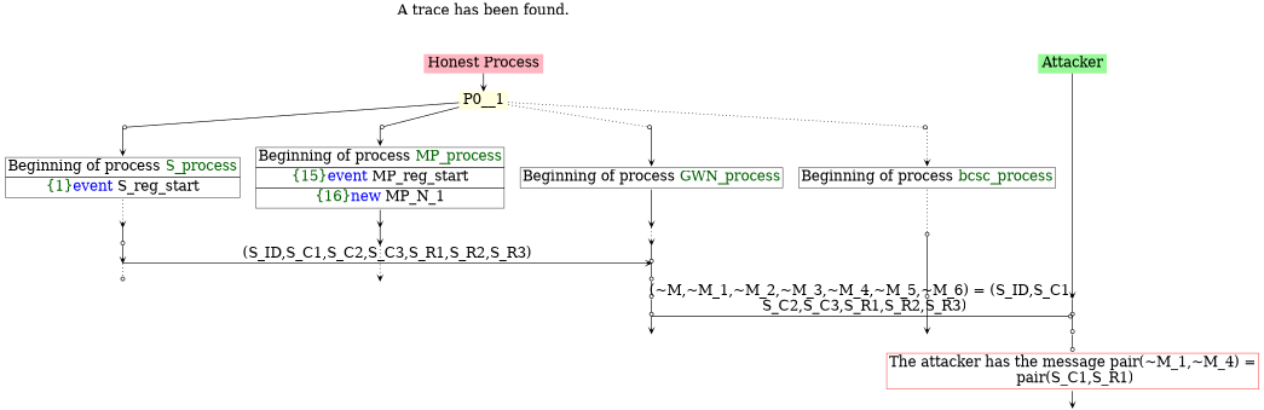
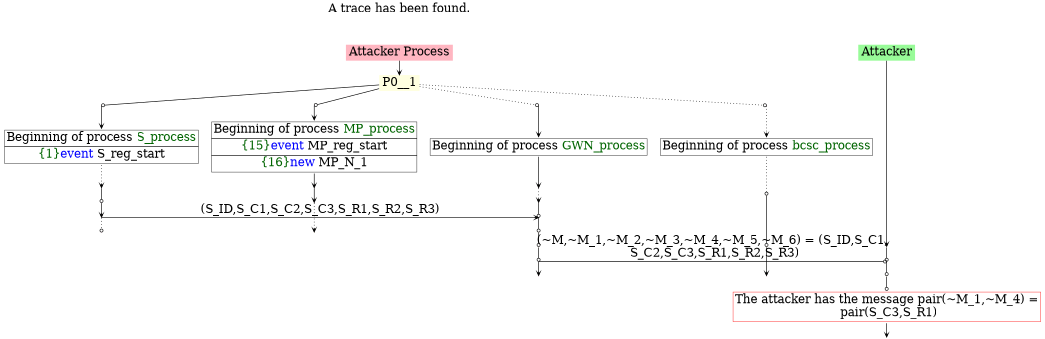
  digraph {
    fontname="DejaVu Serif"
    ordering=out
    node [color=darkorange fillcolor=palegreen fontname="DejaVu Serif" fontsize=30 shape=point style=filled]
    edge [arrowhead=vee fontname="DejaVu Serif" fontsize=30 penwidth=1.6 style=bold weight=100]
-   n1 [fillcolor=lightpink height=0 label="Honest Process" shape=plaintext width=0]
+   n1 [fillcolor=lightpink height=0 label="Attacker Process" shape=plaintext width=0]
    n2 [height=0 label=Attacker shape=plaintext width=0]
    P0_3__1 [color=deeppink fillcolor=lightyellow height=0 width=0]
    P0_2__1 [color=deeppink height=0 width=0]
    P0_1__1 [fillcolor=lightyellow height=0 width=0]
    P0_0__1 [color=deeppink fillcolor=lightpink height=0 width=0]
    P0_3__4 [color=deeppink height=0 width=0]
    P0_2__4 [color=deeppink fillcolor=lightpink height=0 width=0]
    P0_1__4 [fillcolor=lightpink height=0 width=0]
    P0_3__5 [color=deeppink height=0 width=0]
    P0_1__5 [color=deeppink height=0 width=0]
    P0_3__6 [color=deeppink fillcolor=lightyellow height=0 width=0]
    P0_2__5 [height=0 width=0]
    P0_1__6 [height=0 width=0]
    P0_1__7 [height=0 width=0]
    P0_0__4 [fillcolor=lightpink height=0 width=0]
    P__1 [fillcolor=lightpink height=0 width=0]
    P0_1__8 [color=deeppink height=0 width=0]
    P__2 [height=0 width=0]
    P0_1__9 [color=deeppink fillcolor=lightyellow height=0 width=0]
    P0_0__5 [color=deeppink height=0 width=0]
    P__3 [fillcolor=lightyellow height=0 width=0]
    P0__1 [fillcolor=lightyellow fixedsize=false height=0 shape=none width=0]
    n24 [height=0 label=<<TABLE BORDER="0" CELLBORDER="1" CELLSPACING="0" CELLPADDING="4"> <TR><TD>Beginning of process <FONT COLOR="darkgreen">S_process</FONT></TD></TR><TR><TD><FONT COLOR="darkgreen">{1}</FONT><FONT COLOR="blue">event</FONT> S_reg_start</TD></TR></TABLE>> shape=plaintext width=0 color="" fillcolor="" style=""]
    n25 [height=0 label=<<TABLE BORDER="0" CELLBORDER="1" CELLSPACING="0" CELLPADDING="4"> <TR><TD>Beginning of process <FONT COLOR="darkgreen">MP_process</FONT></TD></TR><TR><TD><FONT COLOR="darkgreen">{15}</FONT><FONT COLOR="blue">event</FONT> MP_reg_start</TD></TR><TR><TD><FONT COLOR="darkgreen">{16}</FONT><FONT COLOR="blue">new </FONT>MP_N_1</TD></TR></TABLE>> shape=plaintext width=0 color="" fillcolor="" style=""]
    n26 [height=0 label=<<TABLE BORDER="0" CELLBORDER="1" CELLSPACING="0" CELLPADDING="4"> <TR><TD>Beginning of process <FONT COLOR="darkgreen">GWN_process</FONT></TD></TR></TABLE>> shape=plaintext width=0 color="" fillcolor="" style=""]
    n27 [height=0 label=<<TABLE BORDER="0" CELLBORDER="1" CELLSPACING="0" CELLPADDING="4"> <TR><TD>Beginning of process <FONT COLOR="darkgreen">bcsc_process</FONT></TD></TR></TABLE>> shape=plaintext width=0 color="" fillcolor="" style=""]
-   n28 [color=red height=0 label=<<TABLE BORDER="0" CELLBORDER="1" CELLSPACING="0" CELLPADDING="4"> <TR><TD>The attacker has the message pair(~M_1,~M_4) =<br/> pair(S_C1,S_R1)</TD></TR></TABLE>> shape=plaintext width=0 fillcolor="" style=""]
+   n28 [color=red height=0 label=<<TABLE BORDER="0" CELLBORDER="1" CELLSPACING="0" CELLPADDING="4"> <TR><TD>The attacker has the message pair(~M_1,~M_4) =<br/> pair(S_C3,S_R1)</TD></TR></TABLE>> shape=plaintext width=0 fillcolor="" style=""]
    n29 [height=0 label=<A trace has been found.<br/> > shape=plaintext width=0 color="" fillcolor="" style=""]
    P0_3__3 [color=deeppink height=0 width=0]
    P0_2__3 [height=0 width=0]
    P0_1__3 [color=deeppink fillcolor=lightyellow height=0 width=0]
    P0_0__3 [fillcolor=lightyellow height=0 width=0]
    P__5 [height=0 width=0]
    subgraph sub_1 {
      rank=same
      n1
      n2
    }
    subgraph sub_2 {
      rank=same
      P0_3__1
      P0_2__1
      P0_1__1
      P0_0__1
    }
    subgraph sub_3 {
      rank=same
      P0_3__4
      P0_2__4
      P0_1__4
    }
    subgraph sub_4 {
      rank=same
      P0_3__5
      P0_1__5
    }
    subgraph sub_5 {
      rank=same
      P0_3__6
      P0_2__5
      P0_1__6
    }
    subgraph sub_6 {
      rank=same
      P0_1__7
      P0_0__4
      P__1
    }
    subgraph sub_7 {
      rank=same
      P0_1__8
      P__2
    }
    subgraph sub_8 {
      rank=same
      P0_1__9
      P0_0__5
      P__3
    }
    n1 -> P0__1 [style=solid]
    n2 -> P__1
    P0_3__1 -> n24
    P0_2__1 -> n25 [style=solid]
    P0_1__1 -> n26
    P0_0__1 -> n27 [style=dotted]
    P0_3__4 -> P0_3__5
    P0_2__4 -> P0_2__5 [style=dotted]
    P0_1__4 -> P0_1__5 [arrowhead=odot]
    P0_3__5 -> P0_1__5 [label=<(S_ID,S_C1,S_C2,S_C3,S_R1,S_R2,S_R3)> style=solid weight=""]
    P0_3__5 -> P0_3__6 [arrowhead=odot style=dotted]
    P0_1__5 -> P0_1__6 [arrowhead=odot style=solid]
    P0_1__6 -> P0_1__7 [arrowhead=odot]
    P0_1__7 -> P0_1__8 [arrowhead=odot]
    P0_0__4 -> P0_0__5
    P__1 -> P__2 [arrowhead=odot]
    P0_1__8 -> P__2 [arrowhead=odot label=<(~M,~M_1,~M_2,~M_3,~M_4,~M_5,~M_6) = (S_ID,S_C1,<br/> S_C2,S_C3,S_R1,S_R2,S_R3)> weight=""]
    P0_1__8 -> P0_1__9 [style=solid]
    P__2 -> P__3 [arrowhead=odot]
    P__3 -> n28 [arrowhead=odot]
    P0__1 -> P0_3__1 [arrowhead=odot style=solid weight=""]
    P0__1 -> P0_2__1 [arrowhead=odot weight=""]
    P0__1 -> P0_1__1 [arrowhead=odot style=dotted weight=""]
    P0__1 -> P0_0__1 [arrowhead=odot style=dotted weight=""]
    n24 -> P0_3__3 [style=dotted]
    n25 -> P0_2__3
    n26 -> P0_1__3 [style=solid]
    n27 -> P0_0__3 [arrowhead=odot style=dotted]
    n28 -> P__5 [style=solid]
    n29 -> n1 [arrowhead=none style=invisible]
    P0_3__3 -> P0_3__4 [arrowhead=odot style=solid]
    P0_2__3 -> P0_2__4
    P0_1__3 -> P0_1__4 [style=dotted]
    P0_0__3 -> P0_0__4 [arrowhead=odot]
  }
